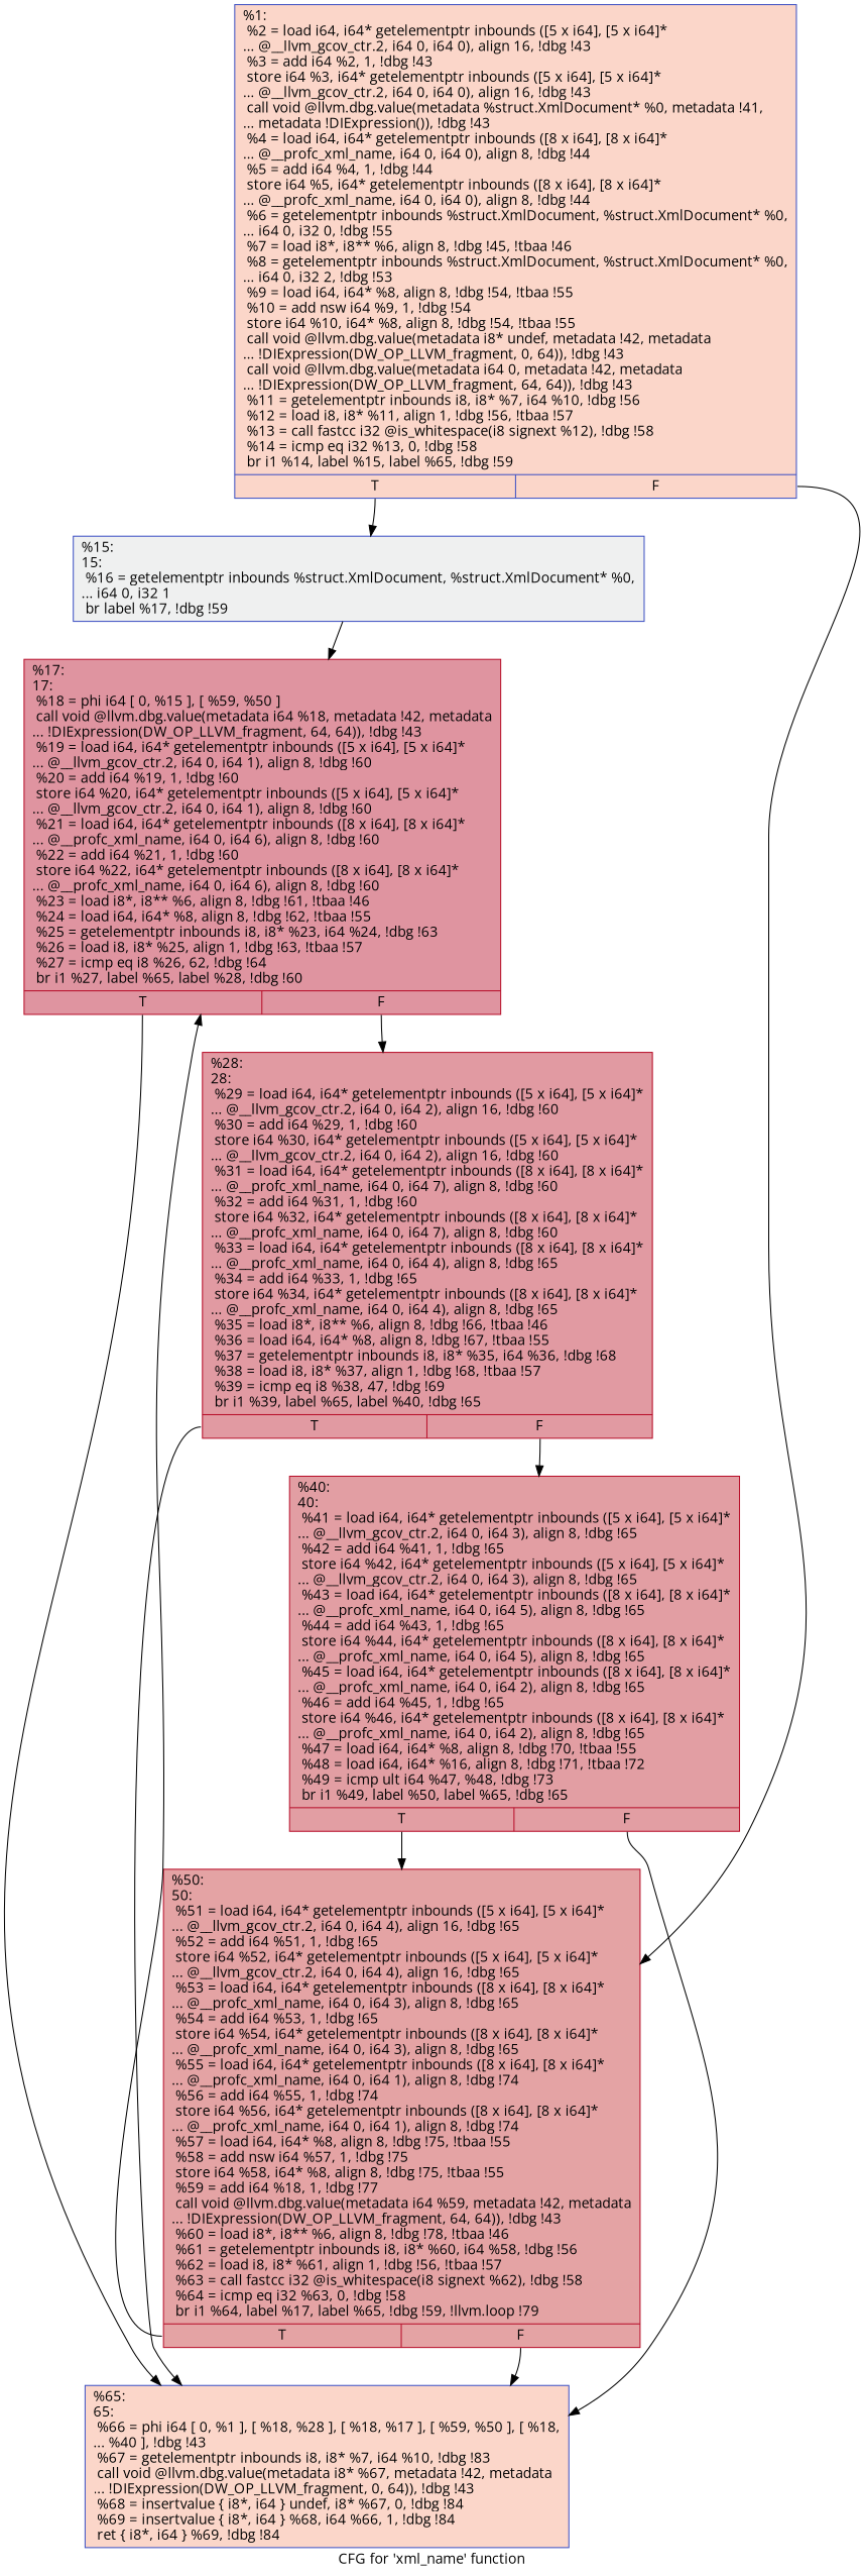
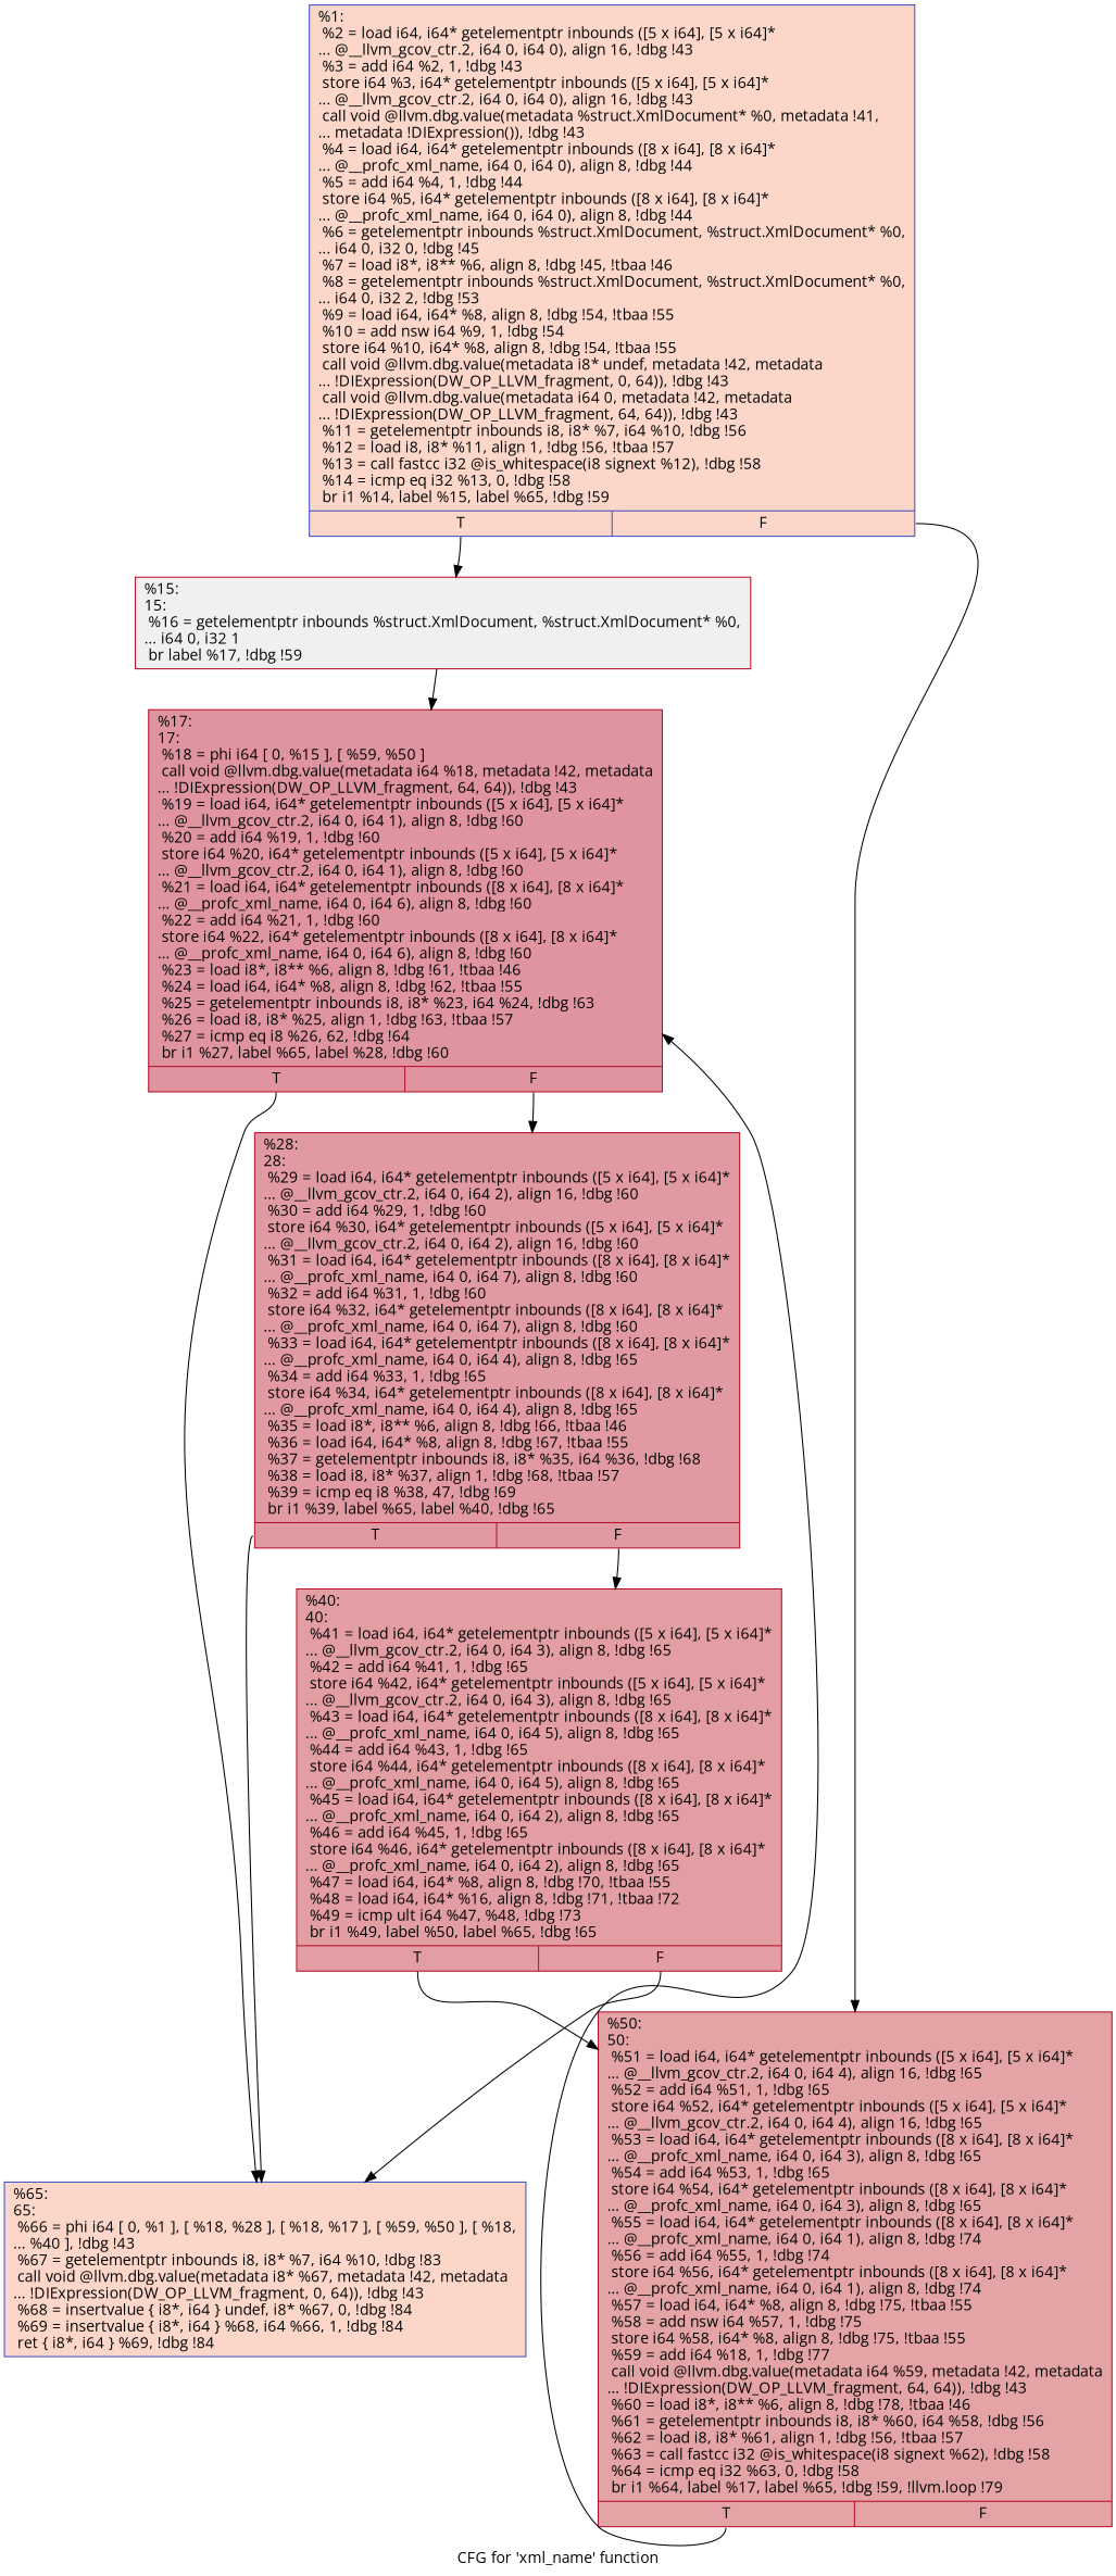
  digraph {
    fontname="Open Sans"
    label="CFG for 'xml_name' function"
    node [color="#b70d28ff" fillcolor="#f6a38570" fontname="Open Sans" shape=record style=filled]
    edge [fontname="Open Sans" tailport=s0]
-   n1 [color="#3d50c3ff" label="{%1:\l  %2 = load i64, i64* getelementptr inbounds ([5 x i64], [5 x i64]*\l... @__llvm_gcov_ctr.2, i64 0, i64 0), align 16, !dbg !43\l  %3 = add i64 %2, 1, !dbg !43\l  store i64 %3, i64* getelementptr inbounds ([5 x i64], [5 x i64]*\l... @__llvm_gcov_ctr.2, i64 0, i64 0), align 16, !dbg !43\l  call void @llvm.dbg.value(metadata %struct.XmlDocument* %0, metadata !41,\l... metadata !DIExpression()), !dbg !43\l  %4 = load i64, i64* getelementptr inbounds ([8 x i64], [8 x i64]*\l... @__profc_xml_name, i64 0, i64 0), align 8, !dbg !44\l  %5 = add i64 %4, 1, !dbg !44\l  store i64 %5, i64* getelementptr inbounds ([8 x i64], [8 x i64]*\l... @__profc_xml_name, i64 0, i64 0), align 8, !dbg !44\l  %6 = getelementptr inbounds %struct.XmlDocument, %struct.XmlDocument* %0,\l... i64 0, i32 0, !dbg !55\l  %7 = load i8*, i8** %6, align 8, !dbg !45, !tbaa !46\l  %8 = getelementptr inbounds %struct.XmlDocument, %struct.XmlDocument* %0,\l... i64 0, i32 2, !dbg !53\l  %9 = load i64, i64* %8, align 8, !dbg !54, !tbaa !55\l  %10 = add nsw i64 %9, 1, !dbg !54\l  store i64 %10, i64* %8, align 8, !dbg !54, !tbaa !55\l  call void @llvm.dbg.value(metadata i8* undef, metadata !42, metadata\l... !DIExpression(DW_OP_LLVM_fragment, 0, 64)), !dbg !43\l  call void @llvm.dbg.value(metadata i64 0, metadata !42, metadata\l... !DIExpression(DW_OP_LLVM_fragment, 64, 64)), !dbg !43\l  %11 = getelementptr inbounds i8, i8* %7, i64 %10, !dbg !56\l  %12 = load i8, i8* %11, align 1, !dbg !56, !tbaa !57\l  %13 = call fastcc i32 @is_whitespace(i8 signext %12), !dbg !58\l  %14 = icmp eq i32 %13, 0, !dbg !58\l  br i1 %14, label %15, label %65, !dbg !59\l|{<s0>T|<s1>F}}"]
-   n2 [color="#3d50c3ff" fillcolor="#dbdcde70" label="{%15:\l15:                                               \l  %16 = getelementptr inbounds %struct.XmlDocument, %struct.XmlDocument* %0,\l... i64 0, i32 1\l  br label %17, !dbg !59\l}"]
+   n1 [color="#3d50c3ff" label="{%1:\l  %2 = load i64, i64* getelementptr inbounds ([5 x i64], [5 x i64]*\l... @__llvm_gcov_ctr.2, i64 0, i64 0), align 16, !dbg !43\l  %3 = add i64 %2, 1, !dbg !43\l  store i64 %3, i64* getelementptr inbounds ([5 x i64], [5 x i64]*\l... @__llvm_gcov_ctr.2, i64 0, i64 0), align 16, !dbg !43\l  call void @llvm.dbg.value(metadata %struct.XmlDocument* %0, metadata !41,\l... metadata !DIExpression()), !dbg !43\l  %4 = load i64, i64* getelementptr inbounds ([8 x i64], [8 x i64]*\l... @__profc_xml_name, i64 0, i64 0), align 8, !dbg !44\l  %5 = add i64 %4, 1, !dbg !44\l  store i64 %5, i64* getelementptr inbounds ([8 x i64], [8 x i64]*\l... @__profc_xml_name, i64 0, i64 0), align 8, !dbg !44\l  %6 = getelementptr inbounds %struct.XmlDocument, %struct.XmlDocument* %0,\l... i64 0, i32 0, !dbg !45\l  %7 = load i8*, i8** %6, align 8, !dbg !45, !tbaa !46\l  %8 = getelementptr inbounds %struct.XmlDocument, %struct.XmlDocument* %0,\l... i64 0, i32 2, !dbg !53\l  %9 = load i64, i64* %8, align 8, !dbg !54, !tbaa !55\l  %10 = add nsw i64 %9, 1, !dbg !54\l  store i64 %10, i64* %8, align 8, !dbg !54, !tbaa !55\l  call void @llvm.dbg.value(metadata i8* undef, metadata !42, metadata\l... !DIExpression(DW_OP_LLVM_fragment, 0, 64)), !dbg !43\l  call void @llvm.dbg.value(metadata i64 0, metadata !42, metadata\l... !DIExpression(DW_OP_LLVM_fragment, 64, 64)), !dbg !43\l  %11 = getelementptr inbounds i8, i8* %7, i64 %10, !dbg !56\l  %12 = load i8, i8* %11, align 1, !dbg !56, !tbaa !57\l  %13 = call fastcc i32 @is_whitespace(i8 signext %12), !dbg !58\l  %14 = icmp eq i32 %13, 0, !dbg !58\l  br i1 %14, label %15, label %65, !dbg !59\l|{<s0>T|<s1>F}}"]
+   n2 [fillcolor="#dbdcde70" label="{%15:\l15:                                               \l  %16 = getelementptr inbounds %struct.XmlDocument, %struct.XmlDocument* %0,\l... i64 0, i32 1\l  br label %17, !dbg !59\l}"]
    n3 [fillcolor="#c32e3170" label="{%50:\l50:                                               \l  %51 = load i64, i64* getelementptr inbounds ([5 x i64], [5 x i64]*\l... @__llvm_gcov_ctr.2, i64 0, i64 4), align 16, !dbg !65\l  %52 = add i64 %51, 1, !dbg !65\l  store i64 %52, i64* getelementptr inbounds ([5 x i64], [5 x i64]*\l... @__llvm_gcov_ctr.2, i64 0, i64 4), align 16, !dbg !65\l  %53 = load i64, i64* getelementptr inbounds ([8 x i64], [8 x i64]*\l... @__profc_xml_name, i64 0, i64 3), align 8, !dbg !65\l  %54 = add i64 %53, 1, !dbg !65\l  store i64 %54, i64* getelementptr inbounds ([8 x i64], [8 x i64]*\l... @__profc_xml_name, i64 0, i64 3), align 8, !dbg !65\l  %55 = load i64, i64* getelementptr inbounds ([8 x i64], [8 x i64]*\l... @__profc_xml_name, i64 0, i64 1), align 8, !dbg !74\l  %56 = add i64 %55, 1, !dbg !74\l  store i64 %56, i64* getelementptr inbounds ([8 x i64], [8 x i64]*\l... @__profc_xml_name, i64 0, i64 1), align 8, !dbg !74\l  %57 = load i64, i64* %8, align 8, !dbg !75, !tbaa !55\l  %58 = add nsw i64 %57, 1, !dbg !75\l  store i64 %58, i64* %8, align 8, !dbg !75, !tbaa !55\l  %59 = add i64 %18, 1, !dbg !77\l  call void @llvm.dbg.value(metadata i64 %59, metadata !42, metadata\l... !DIExpression(DW_OP_LLVM_fragment, 64, 64)), !dbg !43\l  %60 = load i8*, i8** %6, align 8, !dbg !78, !tbaa !46\l  %61 = getelementptr inbounds i8, i8* %60, i64 %58, !dbg !56\l  %62 = load i8, i8* %61, align 1, !dbg !56, !tbaa !57\l  %63 = call fastcc i32 @is_whitespace(i8 signext %62), !dbg !58\l  %64 = icmp eq i32 %63, 0, !dbg !58\l  br i1 %64, label %17, label %65, !dbg !59, !llvm.loop !79\l|{<s0>T|<s1>F}}"]
    n4 [fillcolor="#b70d2870" label="{%17:\l17:                                               \l  %18 = phi i64 [ 0, %15 ], [ %59, %50 ]\l  call void @llvm.dbg.value(metadata i64 %18, metadata !42, metadata\l... !DIExpression(DW_OP_LLVM_fragment, 64, 64)), !dbg !43\l  %19 = load i64, i64* getelementptr inbounds ([5 x i64], [5 x i64]*\l... @__llvm_gcov_ctr.2, i64 0, i64 1), align 8, !dbg !60\l  %20 = add i64 %19, 1, !dbg !60\l  store i64 %20, i64* getelementptr inbounds ([5 x i64], [5 x i64]*\l... @__llvm_gcov_ctr.2, i64 0, i64 1), align 8, !dbg !60\l  %21 = load i64, i64* getelementptr inbounds ([8 x i64], [8 x i64]*\l... @__profc_xml_name, i64 0, i64 6), align 8, !dbg !60\l  %22 = add i64 %21, 1, !dbg !60\l  store i64 %22, i64* getelementptr inbounds ([8 x i64], [8 x i64]*\l... @__profc_xml_name, i64 0, i64 6), align 8, !dbg !60\l  %23 = load i8*, i8** %6, align 8, !dbg !61, !tbaa !46\l  %24 = load i64, i64* %8, align 8, !dbg !62, !tbaa !55\l  %25 = getelementptr inbounds i8, i8* %23, i64 %24, !dbg !63\l  %26 = load i8, i8* %25, align 1, !dbg !63, !tbaa !57\l  %27 = icmp eq i8 %26, 62, !dbg !64\l  br i1 %27, label %65, label %28, !dbg !60\l|{<s0>T|<s1>F}}"]
    n5 [color="#3d50c3ff" label="{%65:\l65:                                               \l  %66 = phi i64 [ 0, %1 ], [ %18, %28 ], [ %18, %17 ], [ %59, %50 ], [ %18,\l... %40 ], !dbg !43\l  %67 = getelementptr inbounds i8, i8* %7, i64 %10, !dbg !83\l  call void @llvm.dbg.value(metadata i8* %67, metadata !42, metadata\l... !DIExpression(DW_OP_LLVM_fragment, 0, 64)), !dbg !43\l  %68 = insertvalue \{ i8*, i64 \} undef, i8* %67, 0, !dbg !84\l  %69 = insertvalue \{ i8*, i64 \} %68, i64 %66, 1, !dbg !84\l  ret \{ i8*, i64 \} %69, !dbg !84\l}"]
    n6 [fillcolor="#bb1b2c70" label="{%28:\l28:                                               \l  %29 = load i64, i64* getelementptr inbounds ([5 x i64], [5 x i64]*\l... @__llvm_gcov_ctr.2, i64 0, i64 2), align 16, !dbg !60\l  %30 = add i64 %29, 1, !dbg !60\l  store i64 %30, i64* getelementptr inbounds ([5 x i64], [5 x i64]*\l... @__llvm_gcov_ctr.2, i64 0, i64 2), align 16, !dbg !60\l  %31 = load i64, i64* getelementptr inbounds ([8 x i64], [8 x i64]*\l... @__profc_xml_name, i64 0, i64 7), align 8, !dbg !60\l  %32 = add i64 %31, 1, !dbg !60\l  store i64 %32, i64* getelementptr inbounds ([8 x i64], [8 x i64]*\l... @__profc_xml_name, i64 0, i64 7), align 8, !dbg !60\l  %33 = load i64, i64* getelementptr inbounds ([8 x i64], [8 x i64]*\l... @__profc_xml_name, i64 0, i64 4), align 8, !dbg !65\l  %34 = add i64 %33, 1, !dbg !65\l  store i64 %34, i64* getelementptr inbounds ([8 x i64], [8 x i64]*\l... @__profc_xml_name, i64 0, i64 4), align 8, !dbg !65\l  %35 = load i8*, i8** %6, align 8, !dbg !66, !tbaa !46\l  %36 = load i64, i64* %8, align 8, !dbg !67, !tbaa !55\l  %37 = getelementptr inbounds i8, i8* %35, i64 %36, !dbg !68\l  %38 = load i8, i8* %37, align 1, !dbg !68, !tbaa !57\l  %39 = icmp eq i8 %38, 47, !dbg !69\l  br i1 %39, label %65, label %40, !dbg !65\l|{<s0>T|<s1>F}}"]
    n7 [fillcolor="#be242e70" label="{%40:\l40:                                               \l  %41 = load i64, i64* getelementptr inbounds ([5 x i64], [5 x i64]*\l... @__llvm_gcov_ctr.2, i64 0, i64 3), align 8, !dbg !65\l  %42 = add i64 %41, 1, !dbg !65\l  store i64 %42, i64* getelementptr inbounds ([5 x i64], [5 x i64]*\l... @__llvm_gcov_ctr.2, i64 0, i64 3), align 8, !dbg !65\l  %43 = load i64, i64* getelementptr inbounds ([8 x i64], [8 x i64]*\l... @__profc_xml_name, i64 0, i64 5), align 8, !dbg !65\l  %44 = add i64 %43, 1, !dbg !65\l  store i64 %44, i64* getelementptr inbounds ([8 x i64], [8 x i64]*\l... @__profc_xml_name, i64 0, i64 5), align 8, !dbg !65\l  %45 = load i64, i64* getelementptr inbounds ([8 x i64], [8 x i64]*\l... @__profc_xml_name, i64 0, i64 2), align 8, !dbg !65\l  %46 = add i64 %45, 1, !dbg !65\l  store i64 %46, i64* getelementptr inbounds ([8 x i64], [8 x i64]*\l... @__profc_xml_name, i64 0, i64 2), align 8, !dbg !65\l  %47 = load i64, i64* %8, align 8, !dbg !70, !tbaa !55\l  %48 = load i64, i64* %16, align 8, !dbg !71, !tbaa !72\l  %49 = icmp ult i64 %47, %48, !dbg !73\l  br i1 %49, label %50, label %65, !dbg !65\l|{<s0>T|<s1>F}}"]
    n1 -> n2
    n1 -> n3 [tailport=s1]
    n2 -> n4
    n3 -> n4
-   n3 -> n5 [tailport=s1]
    n4 -> n5
    n4 -> n6 [tailport=s1]
    n6 -> n5
    n6 -> n7 [tailport=s1]
    n7 -> n3
    n7 -> n5 [tailport=s1]
  }
